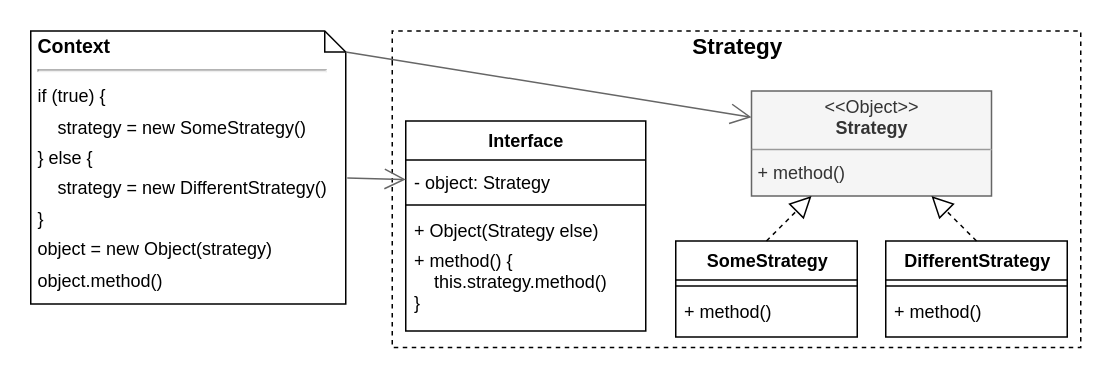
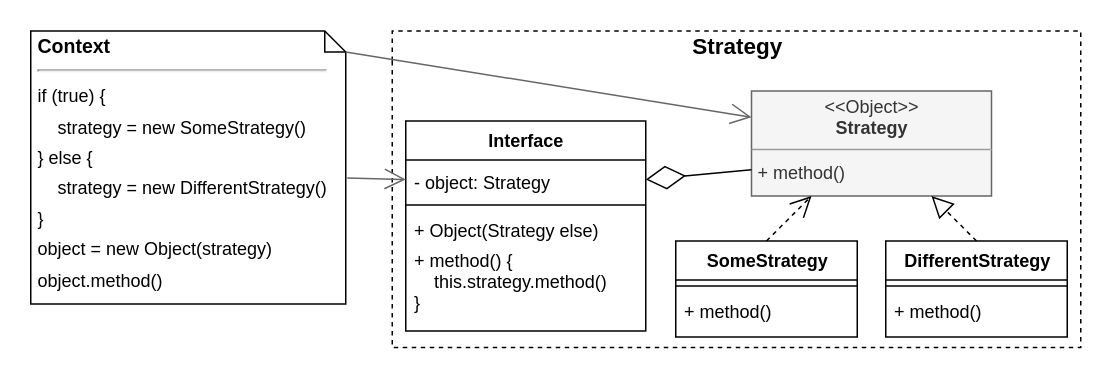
  <mxCell id="0" />
  <mxCell id="1" parent="0" />
  <mxCell id="2" value="Strategy" style="swimlane;html=1;horizontal=1;startSize=20;fillColor=none;strokeColor=#000000;rounded=0;comic=0;fontSize=15;dashed=1;swimlaneLine=0;shadow=0;glass=0;perimeterSpacing=0;labelBackgroundColor=none;collapsible=0;" parent="1" vertex="1"><mxGeometry x="261" y="20" width="459" height="211" as="geometry"><mxRectangle x="110" y="60" width="100" height="20" as="alternateBounds" /></mxGeometry></mxCell>
  <mxCell id="3" value="Interface" style="swimlane;fontStyle=1;align=center;verticalAlign=top;childLayout=stackLayout;horizontal=1;startSize=26;horizontalStack=0;resizeParent=1;resizeParentMax=0;resizeLast=0;collapsible=0;marginBottom=0;rounded=0;shadow=0;glass=0;comic=0;strokeWidth=1;fontSize=12;labelBackgroundColor=none;fillColor=#ffffff;html=1;" parent="2" vertex="1"><mxGeometry x="9.0" y="60" width="160" height="140" as="geometry" /></mxCell>
  <mxCell id="4" value="- object: Strategy" style="text;strokeColor=none;fillColor=none;align=left;verticalAlign=top;spacingLeft=4;spacingRight=4;overflow=hidden;rotatable=0;points=[[0,0.5],[1,0.5]];portConstraint=eastwest;spacingTop=2;" parent="3" vertex="1"><mxGeometry y="26" width="160" height="26" as="geometry" /></mxCell>
  <mxCell id="5" value="" style="line;strokeWidth=1;fillColor=none;align=left;verticalAlign=middle;spacingTop=-1;spacingLeft=3;spacingRight=3;rotatable=0;labelPosition=right;points=[];portConstraint=eastwest;" parent="3" vertex="1"><mxGeometry y="52" width="160" height="8" as="geometry" /></mxCell>
  <mxCell id="6" value="+ Object(Strategy else)" style="text;strokeColor=none;fillColor=none;align=left;verticalAlign=top;spacingLeft=4;spacingRight=4;overflow=hidden;rotatable=0;points=[[0,0.5],[1,0.5]];portConstraint=eastwest;" parent="3" vertex="1"><mxGeometry y="60" width="160" height="20" as="geometry" /></mxCell>
  <mxCell id="7" value="+ method() {&#10;    this.strategy.method()&#10;}" style="text;strokeColor=none;fillColor=none;align=left;verticalAlign=top;spacingLeft=4;spacingRight=4;overflow=hidden;rotatable=0;points=[[0,0.5],[1,0.5]];portConstraint=eastwest;" parent="3" vertex="1"><mxGeometry y="80" width="160" height="60" as="geometry" /></mxCell>
  <mxCell id="8" value="DifferentStrategy" style="swimlane;fontStyle=1;align=center;verticalAlign=top;childLayout=stackLayout;horizontal=1;startSize=26;horizontalStack=0;resizeParent=1;resizeParentMax=0;resizeLast=0;collapsible=0;marginBottom=0;rounded=0;shadow=0;glass=0;comic=0;strokeWidth=1;fontSize=12;labelBackgroundColor=none;fillColor=#ffffff;html=1;" parent="2" vertex="1"><mxGeometry x="329" y="140" width="121" height="64" as="geometry" /></mxCell>
  <mxCell id="9" value="" style="line;strokeWidth=1;fillColor=none;align=left;verticalAlign=middle;spacingTop=-1;spacingLeft=3;spacingRight=3;rotatable=0;labelPosition=right;points=[];portConstraint=eastwest;" parent="8" vertex="1"><mxGeometry y="26" width="121" height="8" as="geometry" /></mxCell>
  <mxCell id="10" value="+ method()" style="text;strokeColor=none;fillColor=none;align=left;verticalAlign=top;spacingLeft=4;spacingRight=4;overflow=hidden;rotatable=0;points=[[0,0.5],[1,0.5]];portConstraint=eastwest;" parent="8" vertex="1"><mxGeometry y="34" width="121" height="30" as="geometry" /></mxCell>
  <mxCell id="11" value="SomeStrategy" style="swimlane;fontStyle=1;align=center;verticalAlign=top;childLayout=stackLayout;horizontal=1;startSize=26;horizontalStack=0;resizeParent=1;resizeParentMax=0;resizeLast=0;collapsible=0;marginBottom=0;rounded=0;shadow=0;glass=0;comic=0;strokeWidth=1;fontSize=12;labelBackgroundColor=none;fillColor=#ffffff;html=1;" parent="2" vertex="1"><mxGeometry x="189" y="140" width="121" height="64" as="geometry" /></mxCell>
  <mxCell id="12" value="" style="line;strokeWidth=1;fillColor=none;align=left;verticalAlign=middle;spacingTop=-1;spacingLeft=3;spacingRight=3;rotatable=0;labelPosition=right;points=[];portConstraint=eastwest;" parent="11" vertex="1"><mxGeometry y="26" width="121" height="8" as="geometry" /></mxCell>
  <mxCell id="13" value="+ method()" style="text;strokeColor=none;fillColor=none;align=left;verticalAlign=top;spacingLeft=4;spacingRight=4;overflow=hidden;rotatable=0;points=[[0,0.5],[1,0.5]];portConstraint=eastwest;" parent="11" vertex="1"><mxGeometry y="34" width="121" height="30" as="geometry" /></mxCell>
  <mxCell id="14" value="&lt;p style=&quot;margin: 4px 0px 0px ; text-align: center ; line-height: 120%&quot;&gt;&lt;span&gt;&amp;lt;&amp;lt;Object&amp;gt;&amp;gt;&lt;/span&gt;&lt;br&gt;&lt;b&gt;Strategy&lt;/b&gt;&lt;/p&gt;&lt;hr size=&quot;1&quot;&gt;&lt;p style=&quot;margin: 0px 0px 0px 4px ; line-height: 160%&quot;&gt;+ method()&lt;br&gt;&lt;/p&gt;" style="verticalAlign=top;align=left;overflow=fill;fontSize=12;fontFamily=Helvetica;html=1;rounded=0;shadow=0;glass=0;comic=0;labelBackgroundColor=none;labelBorderColor=none;imageAspect=1;noLabel=0;portConstraintRotation=0;snapToPoint=0;container=1;dropTarget=1;collapsible=0;autosize=0;spacingLeft=0;spacingRight=0;fontStyle=0;fillColor=#f5f5f5;strokeColor=#666666;fontColor=#333333;" parent="2" vertex="1"><mxGeometry x="239.5" y="40" width="160" height="70" as="geometry" /></mxCell>
- <mxCell id="15" value="" style="endArrow=block;dashed=1;endFill=0;endSize=12;html=1;exitX=0.5;exitY=0;exitDx=0;exitDy=0;entryX=0.25;entryY=1;entryDx=0;entryDy=0;" parent="2" source="11" target="14" edge="1"><mxGeometry width="160" relative="1" as="geometry"><mxPoint x="269" y="-10" as="sourcePoint" /><mxPoint x="429" y="-10" as="targetPoint" /></mxGeometry></mxCell>
+ <mxCell id="15" value="" style="endArrow=open;dashed=1;endFill=0;endSize=12;html=1;exitX=0.5;exitY=0;exitDx=0;exitDy=0;entryX=0.25;entryY=1;entryDx=0;entryDy=0;" parent="2" source="11" target="14" edge="1"><mxGeometry width="160" relative="1" as="geometry"><mxPoint x="269" y="-10" as="sourcePoint" /><mxPoint x="429" y="-10" as="targetPoint" /></mxGeometry></mxCell>
  <mxCell id="16" value="" style="endArrow=block;dashed=1;endFill=0;endSize=12;html=1;exitX=0.5;exitY=0;exitDx=0;exitDy=0;entryX=0.75;entryY=1;entryDx=0;entryDy=0;" parent="2" source="8" target="14" edge="1"><mxGeometry width="160" relative="1" as="geometry"><mxPoint x="259" y="-10" as="sourcePoint" /><mxPoint x="419" y="-10" as="targetPoint" /></mxGeometry></mxCell>
+ <mxCell id="17" value="" style="endArrow=diamondThin;endFill=0;endSize=24;html=1;entryX=1;entryY=0.5;entryDx=0;entryDy=0;exitX=0;exitY=0.75;exitDx=0;exitDy=0;" parent="2" source="14" target="4" edge="1"><mxGeometry width="160" relative="1" as="geometry"><mxPoint x="269" y="160" as="sourcePoint" /><mxPoint x="429" y="160" as="targetPoint" /></mxGeometry></mxCell>
  <mxCell id="18" value="&lt;p style=&quot;line-height: 20%&quot;&gt;Context&lt;br&gt;&lt;/p&gt;&lt;hr&gt;&lt;span style=&quot;font-size: 12px ; font-weight: 400 ; line-height: 170%&quot;&gt;if (true) {&lt;br&gt;&amp;nbsp; &amp;nbsp; strategy = new SomeStrategy()&lt;br&gt;&lt;/span&gt;&lt;font style=&quot;font-size: 12px&quot;&gt;&lt;span style=&quot;font-weight: normal ; line-height: 170%&quot;&gt;} else {&lt;br&gt;&amp;nbsp; &amp;nbsp; strategy = new DifferentStrategy()&lt;br&gt;}&lt;br&gt;&lt;/span&gt;&lt;/font&gt;&lt;span style=&quot;font-weight: 400 ; line-height: 170% ; font-size: 12px&quot;&gt;object = new Object(strategy)&lt;br&gt;&lt;/span&gt;&lt;span style=&quot;font-size: 12px ; font-weight: 400 ; line-height: 170%&quot;&gt;object.method()&lt;/span&gt;&lt;br&gt;&lt;p&gt;&lt;/p&gt;" style="shape=note;size=14;verticalAlign=top;align=left;spacingTop=-13;rounded=0;shadow=0;glass=0;comic=0;strokeColor=#000000;fillColor=none;fontSize=13;fontStyle=1;labelBorderColor=none;whiteSpace=wrap;html=1;spacingLeft=0;spacingBottom=0;spacingRight=0;spacing=5;labelBackgroundColor=none;" parent="1" vertex="1"><mxGeometry x="20" y="20" width="210" height="182" as="geometry" /></mxCell>
  <mxCell id="19" value="" style="endArrow=open;endFill=1;endSize=12;html=1;exitX=0;exitY=0;exitDx=211;exitDy=98;exitPerimeter=0;entryX=0;entryY=0.5;entryDx=0;entryDy=0;strokeColor=#666666;" parent="1" source="18" target="4" edge="1"><mxGeometry width="160" relative="1" as="geometry"><mxPoint x="241" y="-7429" as="sourcePoint" /><mxPoint x="401" y="-7429" as="targetPoint" /></mxGeometry></mxCell>
  <mxCell id="20" value="" style="endArrow=open;endFill=1;endSize=12;html=1;exitX=0;exitY=0;exitDx=210;exitDy=14;exitPerimeter=0;entryX=0;entryY=0.25;entryDx=0;entryDy=0;strokeColor=#666666;" edge="1" parent="1" source="18" target="14"><mxGeometry width="160" relative="1" as="geometry"><mxPoint x="275" y="178" as="sourcePoint" /><mxPoint x="345" y="183" as="targetPoint" /></mxGeometry></mxCell>
